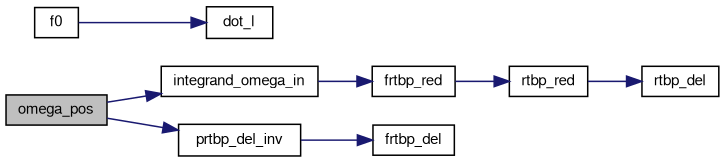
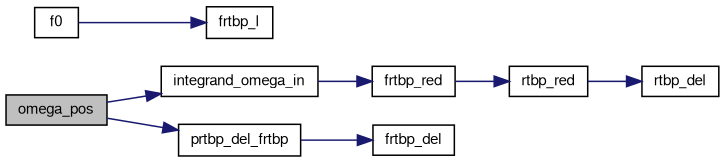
  digraph {
    rankdir=LR
    node [color=black fillcolor=white fontname=FreeSans fontsize=10 shape=record style=filled]
    edge [color=midnightblue fontname=FreeSans fontsize=10 labelfontname=FreeSans labelfontsize=10 style=solid]
    n1 [fillcolor=grey75 fontcolor=black height=0.2 label=omega_pos width=0.4]
    n2 [height=0.2 label=integrand_omega_in width=0.4]
-   n3 [height=0.2 label=prtbp_del_inv width=0.4]
+   n3 [height=0.2 label=prtbp_del_frtbp width=0.4]
    n4 [height=0.2 label=frtbp_red width=0.4]
    n5 [height=0.2 label=frtbp_del width=0.4]
    n6 [height=0.2 label=f0 width=0.4]
-   n7 [height=0.2 label=dot_l width=0.4]
+   n7 [height=0.2 label=frtbp_l width=0.4]
    n8 [height=0.2 label=rtbp_red width=0.4]
    n9 [height=0.2 label=rtbp_del width=0.4]
    n1 -> n2
    n1 -> n3
    n2 -> n4
    n3 -> n5
    n4 -> n8
    n6 -> n7
    n8 -> n9
  }
